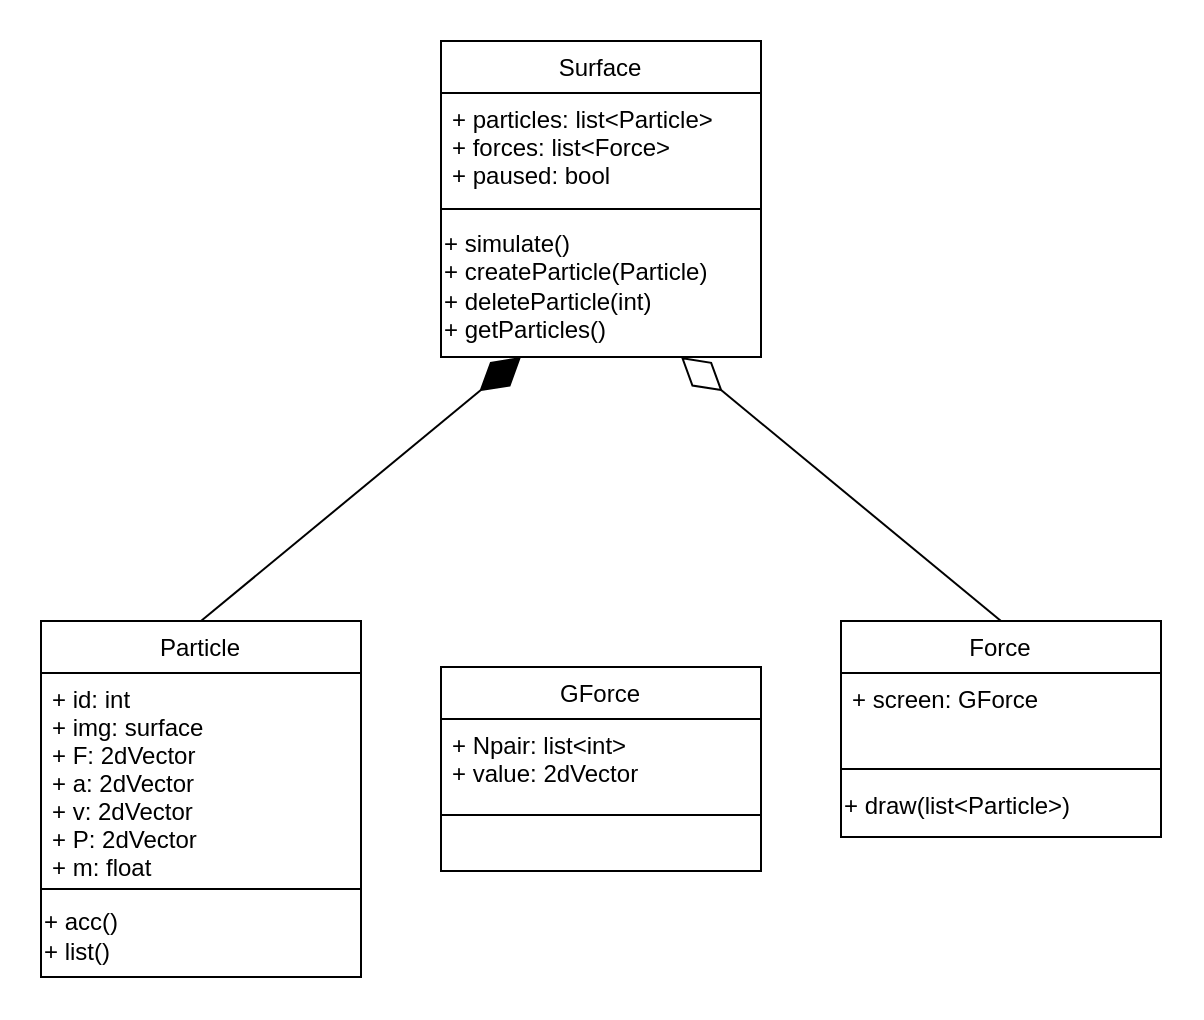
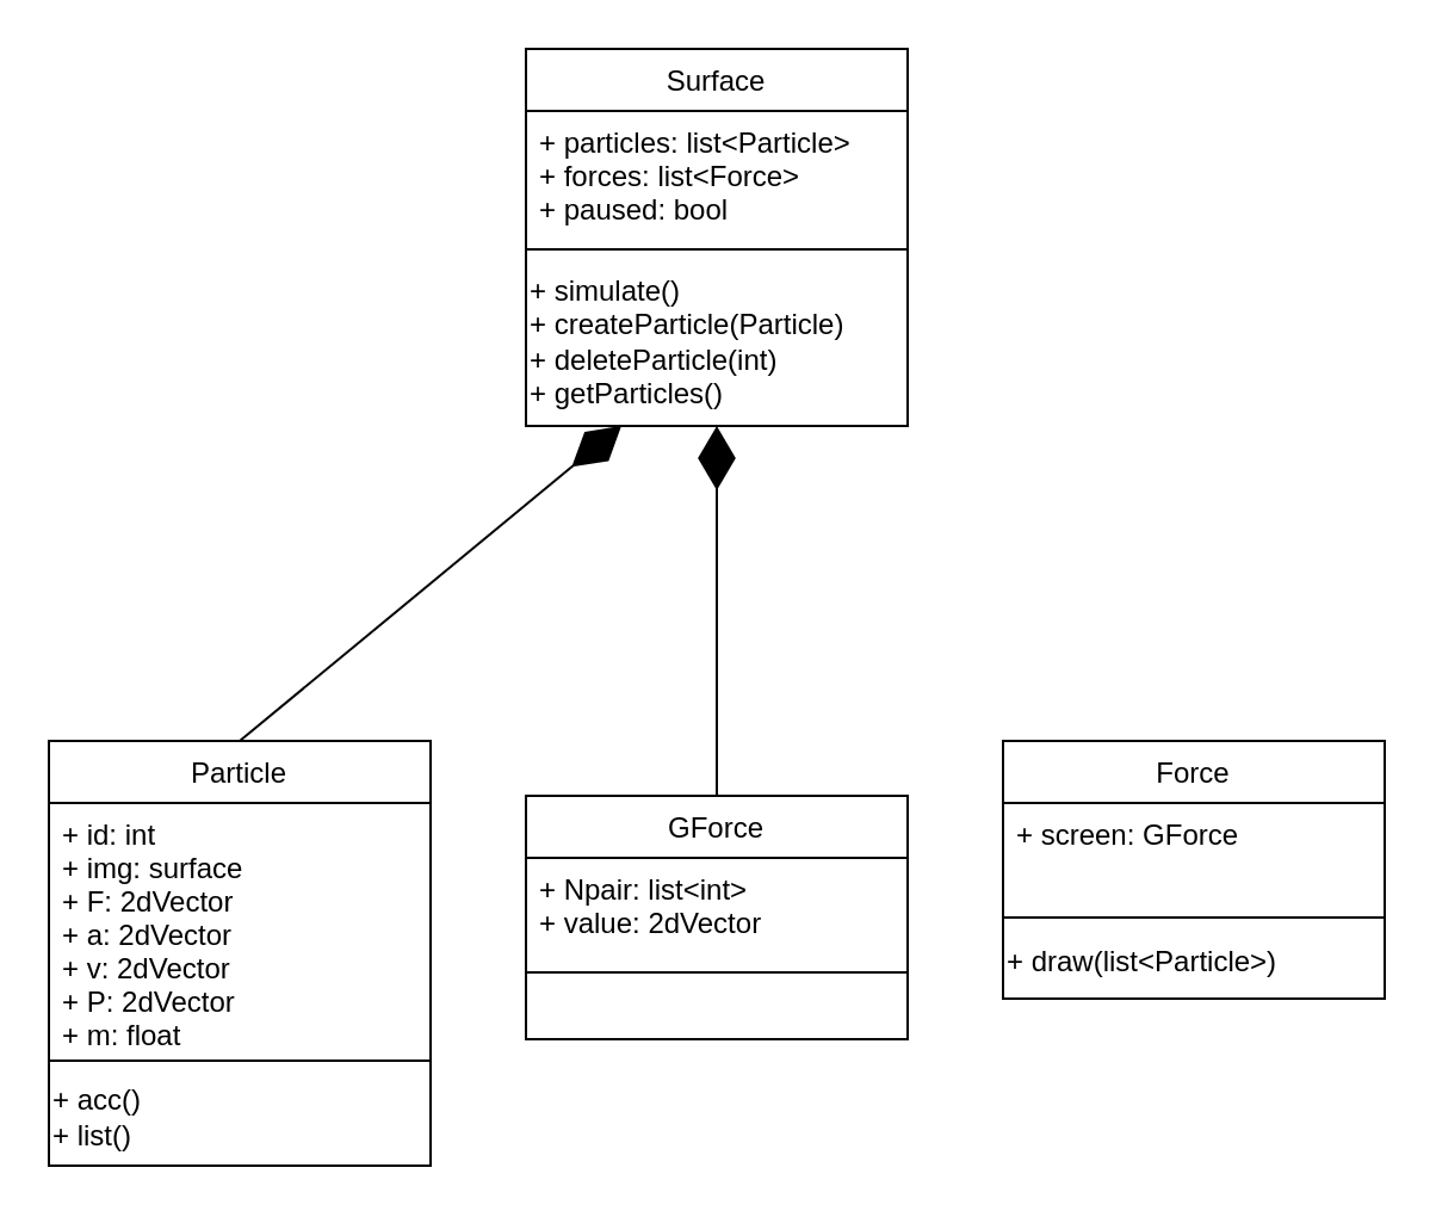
  <mxCell id="0" />
  <mxCell id="1" parent="0" />
  <mxCell id="2" value="Surface" style="swimlane;fontStyle=0;align=center;verticalAlign=top;childLayout=stackLayout;horizontal=1;startSize=26;horizontalStack=0;resizeParent=1;resizeLast=0;collapsible=1;marginBottom=0;rounded=0;shadow=0;strokeWidth=1;" parent="1" vertex="1"><mxGeometry x="220" y="20" width="160" height="158" as="geometry"><mxRectangle x="130" y="380" width="160" height="26" as="alternateBounds" /></mxGeometry></mxCell>
  <mxCell id="3" value="+ particles: list&lt;Particle&gt;&#10;+ forces: list&lt;Force&gt;&#10;+ paused: bool" style="text;align=left;verticalAlign=top;spacingLeft=4;spacingRight=4;overflow=hidden;rotatable=0;points=[[0,0.5],[1,0.5]];portConstraint=eastwest;rounded=0;shadow=0;html=0;" parent="2" vertex="1"><mxGeometry y="26" width="160" height="54" as="geometry" /></mxCell>
  <mxCell id="4" value="" style="line;html=1;strokeWidth=1;align=left;verticalAlign=middle;spacingTop=-1;spacingLeft=3;spacingRight=3;rotatable=0;labelPosition=right;points=[];portConstraint=eastwest;" parent="2" vertex="1"><mxGeometry y="80" width="160" height="8" as="geometry" /></mxCell>
  <mxCell id="5" value="+ simulate()&lt;div&gt;+ createParticle(Particle)&lt;/div&gt;&lt;div&gt;+ deleteParticle(int)&lt;/div&gt;&lt;div&gt;+ getParticles()&lt;/div&gt;" style="text;html=1;align=left;verticalAlign=middle;resizable=0;points=[];autosize=1;strokeColor=none;fillColor=none;" parent="2" vertex="1"><mxGeometry y="88" width="160" height="70" as="geometry" /></mxCell>
  <mxCell id="6" value="Particle" style="swimlane;fontStyle=0;align=center;verticalAlign=top;childLayout=stackLayout;horizontal=1;startSize=26;horizontalStack=0;resizeParent=1;resizeLast=0;collapsible=1;marginBottom=0;rounded=0;shadow=0;strokeWidth=1;" parent="1" vertex="1"><mxGeometry x="20" y="310" width="160" height="178" as="geometry"><mxRectangle x="130" y="380" width="160" height="26" as="alternateBounds" /></mxGeometry></mxCell>
  <mxCell id="7" value="+ id: int&#10;+ img: surface&#10;+ F: 2dVector&#10;+ a: 2dVector&#10;+ v: 2dVector&#10;+ P: 2dVector&#10;+ m: float" style="text;align=left;verticalAlign=top;spacingLeft=4;spacingRight=4;overflow=hidden;rotatable=0;points=[[0,0.5],[1,0.5]];portConstraint=eastwest;rounded=0;shadow=0;html=0;" parent="6" vertex="1"><mxGeometry y="26" width="160" height="104" as="geometry" /></mxCell>
  <mxCell id="8" value="" style="line;html=1;strokeWidth=1;align=left;verticalAlign=middle;spacingTop=-1;spacingLeft=3;spacingRight=3;rotatable=0;labelPosition=right;points=[];portConstraint=eastwest;" parent="6" vertex="1"><mxGeometry y="130" width="160" height="8" as="geometry" /></mxCell>
  <mxCell id="9" value="+ acc()&lt;div&gt;+ list()&amp;nbsp;&lt;/div&gt;" style="text;html=1;align=left;verticalAlign=middle;resizable=0;points=[];autosize=1;strokeColor=none;fillColor=none;" parent="6" vertex="1"><mxGeometry y="138" width="160" height="40" as="geometry" /></mxCell>
  <mxCell id="10" value="Force" style="swimlane;fontStyle=0;align=center;verticalAlign=top;childLayout=stackLayout;horizontal=1;startSize=26;horizontalStack=0;resizeParent=1;resizeLast=0;collapsible=1;marginBottom=0;rounded=0;shadow=0;strokeWidth=1;" parent="1" vertex="1"><mxGeometry x="420" y="310" width="160" height="108" as="geometry"><mxRectangle x="130" y="380" width="160" height="26" as="alternateBounds" /></mxGeometry></mxCell>
  <mxCell id="11" value="+ screen: GForce" style="text;align=left;verticalAlign=top;spacingLeft=4;spacingRight=4;overflow=hidden;rotatable=0;points=[[0,0.5],[1,0.5]];portConstraint=eastwest;rounded=0;shadow=0;html=0;" parent="10" vertex="1"><mxGeometry y="26" width="160" height="44" as="geometry" /></mxCell>
  <mxCell id="12" value="" style="line;html=1;strokeWidth=1;align=left;verticalAlign=middle;spacingTop=-1;spacingLeft=3;spacingRight=3;rotatable=0;labelPosition=right;points=[];portConstraint=eastwest;" parent="10" vertex="1"><mxGeometry y="70" width="160" height="8" as="geometry" /></mxCell>
  <mxCell id="13" value="+ draw(list&amp;lt;Particle&amp;gt;)" style="text;html=1;align=left;verticalAlign=middle;resizable=0;points=[];autosize=1;strokeColor=none;fillColor=none;" parent="10" vertex="1"><mxGeometry y="78" width="160" height="30" as="geometry" /></mxCell>
  <mxCell id="14" value="" style="endArrow=diamondThin;endFill=1;endSize=24;html=1;rounded=0;entryX=0.25;entryY=1;entryDx=0;entryDy=0;exitX=0.5;exitY=0;exitDx=0;exitDy=0;" parent="1" source="6" target="2" edge="1"><mxGeometry width="160" relative="1" as="geometry"><mxPoint x="251" y="258" as="sourcePoint" /><mxPoint x="310" y="178" as="targetPoint" /></mxGeometry></mxCell>
- <mxCell id="15" value="" style="endArrow=diamondThin;endFill=0;endSize=24;html=1;rounded=0;entryX=0.75;entryY=1;entryDx=0;entryDy=0;exitX=0.5;exitY=0;exitDx=0;exitDy=0;" parent="1" source="10" target="2" edge="1"><mxGeometry width="160" relative="1" as="geometry"><mxPoint x="440" y="190" as="sourcePoint" /><mxPoint x="360" y="148" as="targetPoint" /></mxGeometry></mxCell>
  <mxCell id="16" value="&lt;span style=&quot;font-weight: normal;&quot;&gt;GForce&lt;/span&gt;" style="swimlane;fontStyle=1;align=center;verticalAlign=top;childLayout=stackLayout;horizontal=1;startSize=26;horizontalStack=0;resizeParent=1;resizeParentMax=0;resizeLast=0;collapsible=1;marginBottom=0;whiteSpace=wrap;html=1;" parent="1" vertex="1"><mxGeometry x="220" y="333" width="160" height="102" as="geometry" /></mxCell>
  <mxCell id="17" value="+ Npair: list&amp;lt;int&amp;gt;&lt;div&gt;+ value: 2dVector&lt;/div&gt;" style="text;strokeColor=none;fillColor=none;align=left;verticalAlign=top;spacingLeft=4;spacingRight=4;overflow=hidden;rotatable=0;points=[[0,0.5],[1,0.5]];portConstraint=eastwest;whiteSpace=wrap;html=1;" parent="16" vertex="1"><mxGeometry y="26" width="160" height="44" as="geometry" /></mxCell>
  <mxCell id="18" value="" style="line;strokeWidth=1;fillColor=none;align=left;verticalAlign=middle;spacingTop=-1;spacingLeft=3;spacingRight=3;rotatable=0;labelPosition=right;points=[];portConstraint=eastwest;strokeColor=inherit;" parent="16" vertex="1"><mxGeometry y="70" width="160" height="8" as="geometry" /></mxCell>
  <mxCell id="19" value="&lt;br&gt;&lt;div&gt;&lt;br&gt;&lt;/div&gt;" style="text;strokeColor=none;fillColor=none;align=left;verticalAlign=top;spacingLeft=4;spacingRight=4;overflow=hidden;rotatable=0;points=[[0,0.5],[1,0.5]];portConstraint=eastwest;whiteSpace=wrap;html=1;" parent="16" vertex="1"><mxGeometry y="78" width="160" height="24" as="geometry" /></mxCell>
+ <mxCell id="20" value="" style="endArrow=diamondThin;endFill=1;endSize=24;html=1;rounded=0;entryX=0.5;entryY=1;entryDx=0;entryDy=0;exitX=0.5;exitY=0;exitDx=0;exitDy=0;" parent="1" source="16" target="2" edge="1"><mxGeometry width="160" relative="1" as="geometry"><mxPoint x="330" y="320" as="sourcePoint" /><mxPoint x="350" y="340" as="targetPoint" /></mxGeometry></mxCell>
